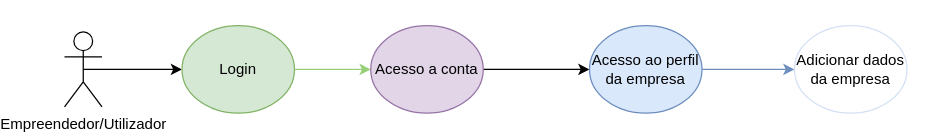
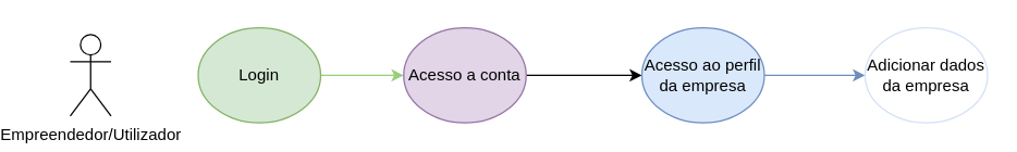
  <mxCell id="0" />
  <mxCell id="1" parent="0" />
- <mxCell id="2" style="edgeStyle=orthogonalEdgeStyle;rounded=0;orthogonalLoop=1;jettySize=auto;html=1;exitX=0.5;exitY=0.5;exitDx=0;exitDy=0;exitPerimeter=0;" parent="1" source="3" target="5" edge="1"><mxGeometry relative="1" as="geometry" /></mxCell>
  <mxCell id="3" value="Empreendedor/Utilizador" style="shape=umlActor;verticalLabelPosition=bottom;verticalAlign=top;html=1;outlineConnect=0;labelBackgroundColor=none;" parent="1" vertex="1"><mxGeometry x="20" y="25" width="30" height="60" as="geometry" /></mxCell>
  <mxCell id="4" style="edgeStyle=orthogonalEdgeStyle;rounded=0;orthogonalLoop=1;jettySize=auto;html=1;exitX=1;exitY=0.5;exitDx=0;exitDy=0;strokeColor=#97D077;" parent="1" source="5" target="7" edge="1"><mxGeometry relative="1" as="geometry" /></mxCell>
  <mxCell id="5" value="Login" style="ellipse;whiteSpace=wrap;html=1;labelBackgroundColor=none;fillColor=#d5e8d4;strokeColor=#82b366;" parent="1" vertex="1"><mxGeometry x="114" y="20" width="90" height="70" as="geometry" /></mxCell>
  <mxCell id="6" style="edgeStyle=orthogonalEdgeStyle;rounded=0;orthogonalLoop=1;jettySize=auto;html=1;exitX=1;exitY=0.5;exitDx=0;exitDy=0;" parent="1" source="7" target="9" edge="1"><mxGeometry relative="1" as="geometry" /></mxCell>
  <mxCell id="7" value="Acesso a conta" style="ellipse;whiteSpace=wrap;html=1;labelBackgroundColor=none;fillColor=#e1d5e7;strokeColor=#9673A6;" parent="1" vertex="1"><mxGeometry x="265" y="20" width="90" height="70" as="geometry" /></mxCell>
  <mxCell id="8" style="edgeStyle=orthogonalEdgeStyle;rounded=0;orthogonalLoop=1;jettySize=auto;html=1;exitX=1;exitY=0.5;exitDx=0;exitDy=0;entryX=0;entryY=0.5;entryDx=0;entryDy=0;fillColor=#dae8fc;strokeColor=#6C8EBF;" parent="1" source="9" target="10" edge="1"><mxGeometry relative="1" as="geometry" /></mxCell>
  <mxCell id="9" value="Acesso ao perfil da empresa" style="ellipse;whiteSpace=wrap;html=1;labelBackgroundColor=none;fillColor=#dae8fc;strokeColor=#6c8ebf;" parent="1" vertex="1"><mxGeometry x="440" y="20" width="90" height="70" as="geometry" /></mxCell>
  <mxCell id="10" value="Adicionar dados da empresa" style="ellipse;whiteSpace=wrap;html=1;labelBackgroundColor=none;strokeColor=#D4E1F5;" parent="1" vertex="1"><mxGeometry x="604" y="20" width="90" height="70" as="geometry" /></mxCell>
